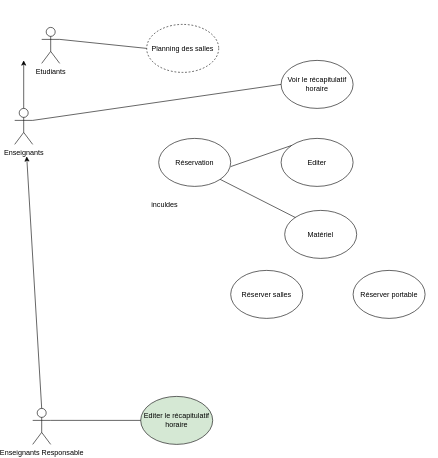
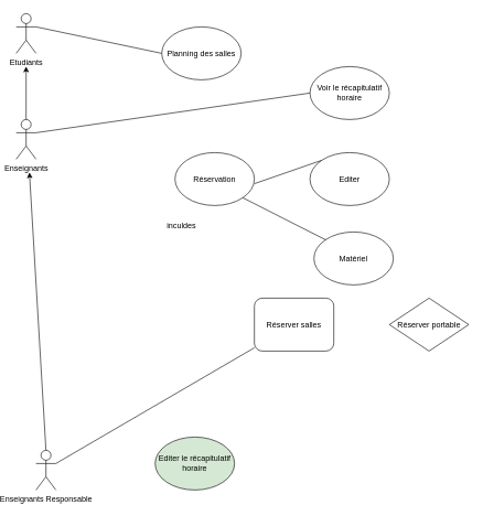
  <mxCell id="0" />
  <mxCell id="1" parent="0" />
  <mxCell id="2" value="Enseignants" style="shape=umlActor;verticalLabelPosition=bottom;verticalAlign=top;html=1;outlineConnect=0;" vertex="1" parent="1"><mxGeometry x="20" y="180" width="30" height="60" as="geometry" /></mxCell>
- <mxCell id="3" value="Etudiants" style="shape=umlActor;verticalLabelPosition=bottom;verticalAlign=top;html=1;outlineConnect=0;" vertex="1" parent="1"><mxGeometry x="65" y="45" width="30" height="60" as="geometry" /></mxCell>
+ <mxCell id="3" value="Etudiants" style="shape=umlActor;verticalLabelPosition=bottom;verticalAlign=top;html=1;outlineConnect=0;" vertex="1" parent="1"><mxGeometry x="20" y="20" width="30" height="60" as="geometry" /></mxCell>
  <mxCell id="4" value="Editer" style="ellipse;whiteSpace=wrap;html=1;" vertex="1" parent="1"><mxGeometry x="464" y="230" width="120" height="80" as="geometry" /></mxCell>
  <mxCell id="5" value="Réservation" style="ellipse;whiteSpace=wrap;html=1;" vertex="1" parent="1"><mxGeometry x="260" y="230" width="120" height="80" as="geometry" /></mxCell>
- <mxCell id="6" value="Planning des salles" style="ellipse;whiteSpace=wrap;html=1;dashed=1;" vertex="1" parent="1"><mxGeometry x="240" y="40" width="120" height="80" as="geometry" /></mxCell>
+ <mxCell id="6" value="Planning des salles" style="ellipse;whiteSpace=wrap;html=1;" vertex="1" parent="1"><mxGeometry x="240" y="40" width="120" height="80" as="geometry" /></mxCell>
  <mxCell id="7" value="Voir le récapitulatif horaire" style="ellipse;whiteSpace=wrap;html=1;" vertex="1" parent="1"><mxGeometry x="464" y="100" width="120" height="80" as="geometry" /></mxCell>
  <mxCell id="8" value="Enseignants Responsable" style="shape=umlActor;verticalLabelPosition=bottom;verticalAlign=top;html=1;outlineConnect=0;" vertex="1" parent="1"><mxGeometry x="50" y="680" width="30" height="60" as="geometry" /></mxCell>
  <mxCell id="9" value="Editer&amp;nbsp;le récapitulatif horaire" style="ellipse;whiteSpace=wrap;html=1;fillColor=#d5e8d4;" vertex="1" parent="1"><mxGeometry x="230" y="660" width="120" height="80" as="geometry" /></mxCell>
  <mxCell id="10" value="" style="endArrow=none;html=1;entryX=0;entryY=0.5;entryDx=0;entryDy=0;exitX=1;exitY=0.333;exitDx=0;exitDy=0;exitPerimeter=0;" edge="1" parent="1" source="3" target="6"><mxGeometry width="50" height="50" relative="1" as="geometry"><mxPoint x="64" y="410" as="sourcePoint" /><mxPoint x="224" y="520" as="targetPoint" /></mxGeometry></mxCell>
  <mxCell id="11" value="" style="endArrow=none;html=1;entryX=0;entryY=0.5;entryDx=0;entryDy=0;" edge="1" parent="1" target="7"><mxGeometry width="50" height="50" relative="1" as="geometry"><mxPoint x="50" y="200" as="sourcePoint" /><mxPoint x="191.574" y="318.284" as="targetPoint" /></mxGeometry></mxCell>
- <mxCell id="12" value="" style="endArrow=none;html=1;entryX=0;entryY=0.5;entryDx=0;entryDy=0;exitX=1;exitY=0.333;exitDx=0;exitDy=0;exitPerimeter=0;" edge="1" parent="1" source="8" target="9"><mxGeometry width="50" height="50" relative="1" as="geometry"><mxPoint x="10" y="651.72" as="sourcePoint" /><mxPoint x="107.574" y="530.004" as="targetPoint" /></mxGeometry></mxCell>
+ <mxCell id="12" value="" style="endArrow=none;html=1;exitX=1;exitY=0.333;exitDx=0;exitDy=0;exitPerimeter=0;" edge="1" parent="1" source="8" target="17"><mxGeometry width="50" height="50" relative="1" as="geometry"><mxPoint x="10" y="651.72" as="sourcePoint" /><mxPoint x="107.574" y="530.004" as="targetPoint" /></mxGeometry></mxCell>
  <mxCell id="13" value="Matériel" style="ellipse;whiteSpace=wrap;html=1;" vertex="1" parent="1"><mxGeometry x="470" y="350" width="120" height="80" as="geometry" /></mxCell>
  <mxCell id="14" value="" style="endArrow=none;html=1;entryX=1;entryY=1;entryDx=0;entryDy=0;" edge="1" parent="1" target="5"><mxGeometry width="50" height="50" relative="1" as="geometry"><mxPoint x="488" y="362" as="sourcePoint" /><mxPoint x="424" y="260" as="targetPoint" /></mxGeometry></mxCell>
  <mxCell id="15" value="" style="endArrow=none;html=1;exitX=0;exitY=0;exitDx=0;exitDy=0;" edge="1" parent="1" source="4"><mxGeometry width="50" height="50" relative="1" as="geometry"><mxPoint x="604" y="230" as="sourcePoint" /><mxPoint x="380" y="277" as="targetPoint" /></mxGeometry></mxCell>
  <mxCell id="16" value="inculdes" style="text;html=1;strokeColor=none;fillColor=none;align=center;verticalAlign=middle;whiteSpace=wrap;rounded=0;" vertex="1" parent="1"><mxGeometry x="250" y="330" width="40" height="20" as="geometry" /></mxCell>
- <mxCell id="17" value="Réserver salles" style="ellipse;whiteSpace=wrap;html=1;" vertex="1" parent="1"><mxGeometry x="380" y="450" width="120" height="80" as="geometry" /></mxCell>
- <mxCell id="18" value="Réserver portable" style="ellipse;whiteSpace=wrap;html=1;" vertex="1" parent="1"><mxGeometry x="584" y="450" width="120" height="80" as="geometry" /></mxCell>
+ <mxCell id="17" value="Réserver salles" style="whiteSpace=wrap;html=1;rounded=1;" vertex="1" parent="1"><mxGeometry x="380" y="450" width="120" height="80" as="geometry" /></mxCell>
+ <mxCell id="18" value="Réserver portable" style="rhombus;whiteSpace=wrap;html=1;" vertex="1" parent="1"><mxGeometry x="584" y="450" width="120" height="80" as="geometry" /></mxCell>
  <mxCell id="19" value="" style="endArrow=classic;html=1;exitX=0.5;exitY=0;exitDx=0;exitDy=0;exitPerimeter=0;" edge="1" parent="1" source="8"><mxGeometry width="50" height="50" relative="1" as="geometry"><mxPoint x="200" y="420" as="sourcePoint" /><mxPoint x="40" y="260" as="targetPoint" /></mxGeometry></mxCell>
  <mxCell id="20" value="" style="endArrow=classic;html=1;exitX=0.5;exitY=0;exitDx=0;exitDy=0;exitPerimeter=0;" edge="1" parent="1" source="2"><mxGeometry width="50" height="50" relative="1" as="geometry"><mxPoint x="20" y="170" as="sourcePoint" /><mxPoint x="35" y="100" as="targetPoint" /></mxGeometry></mxCell>
